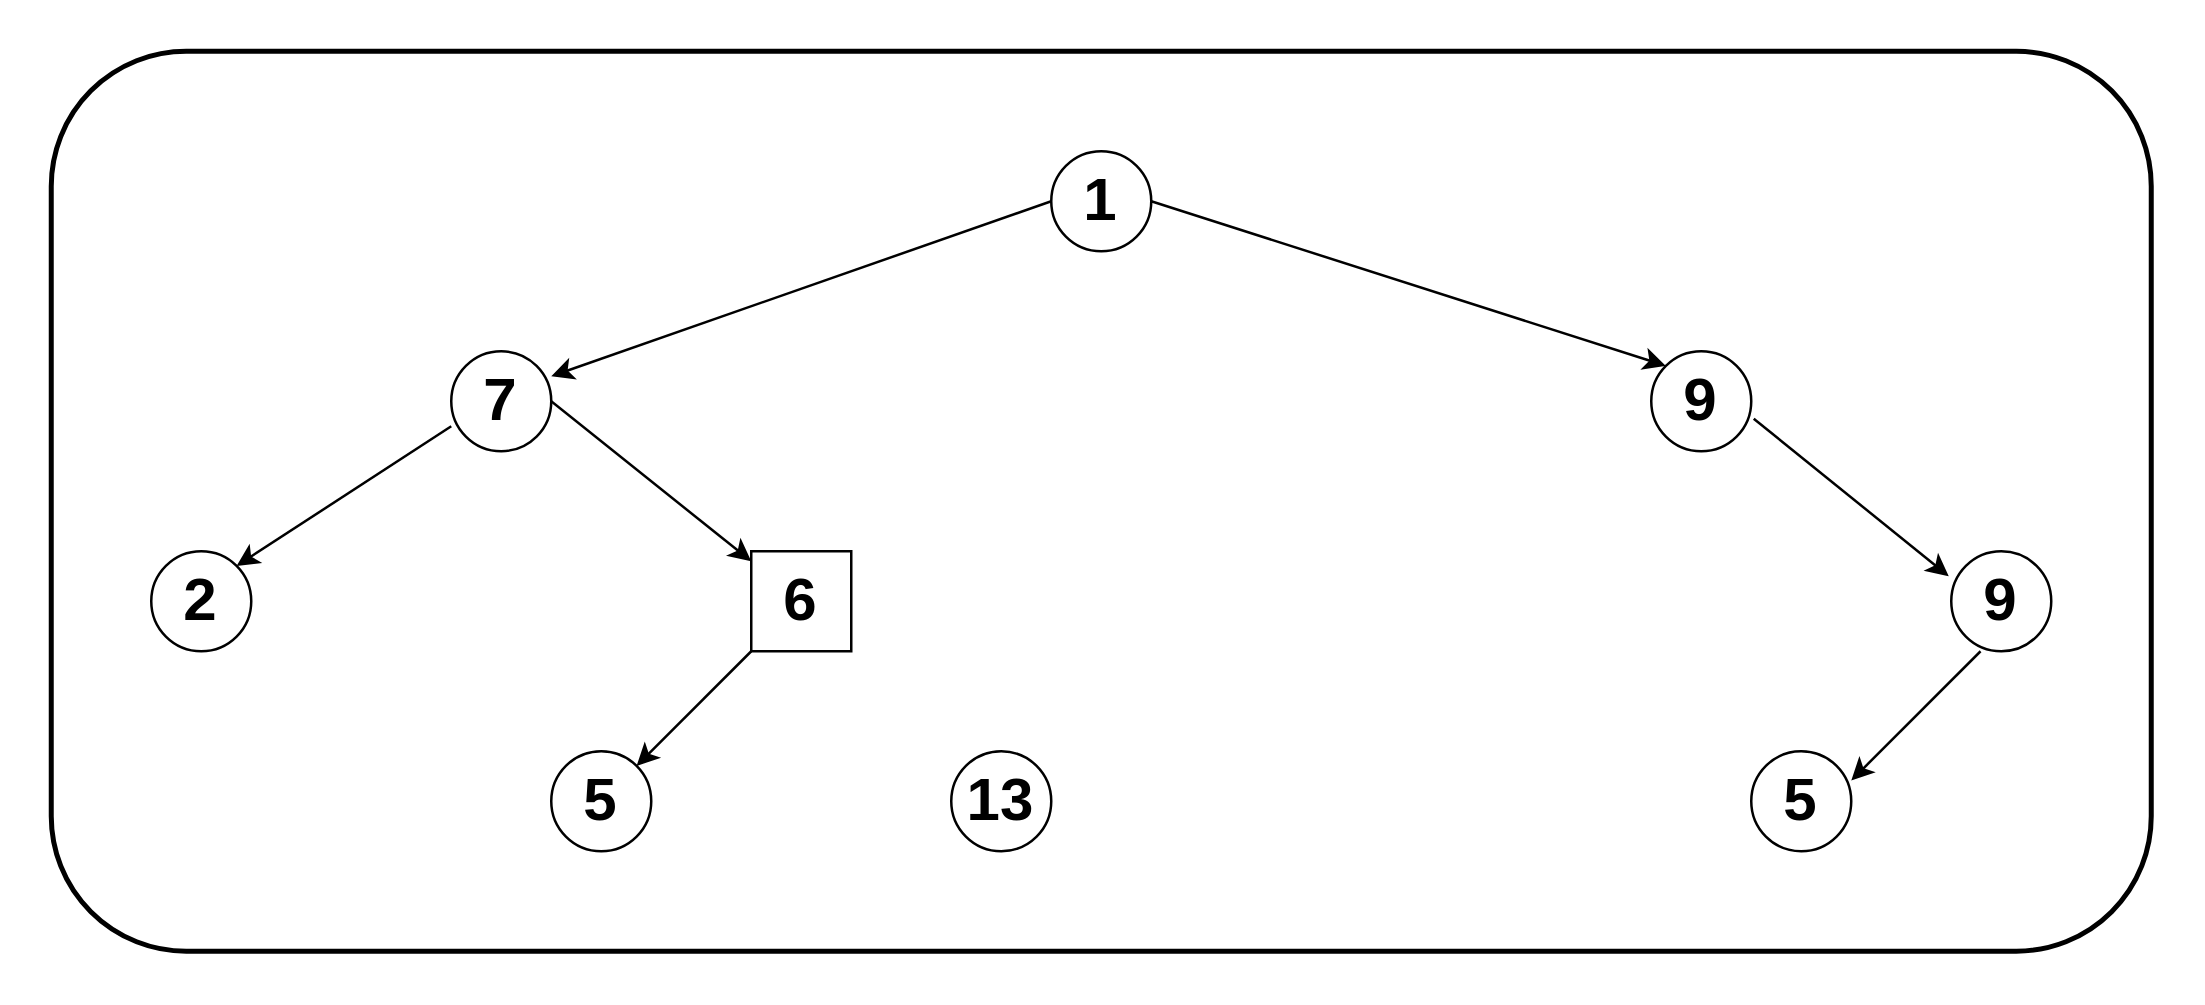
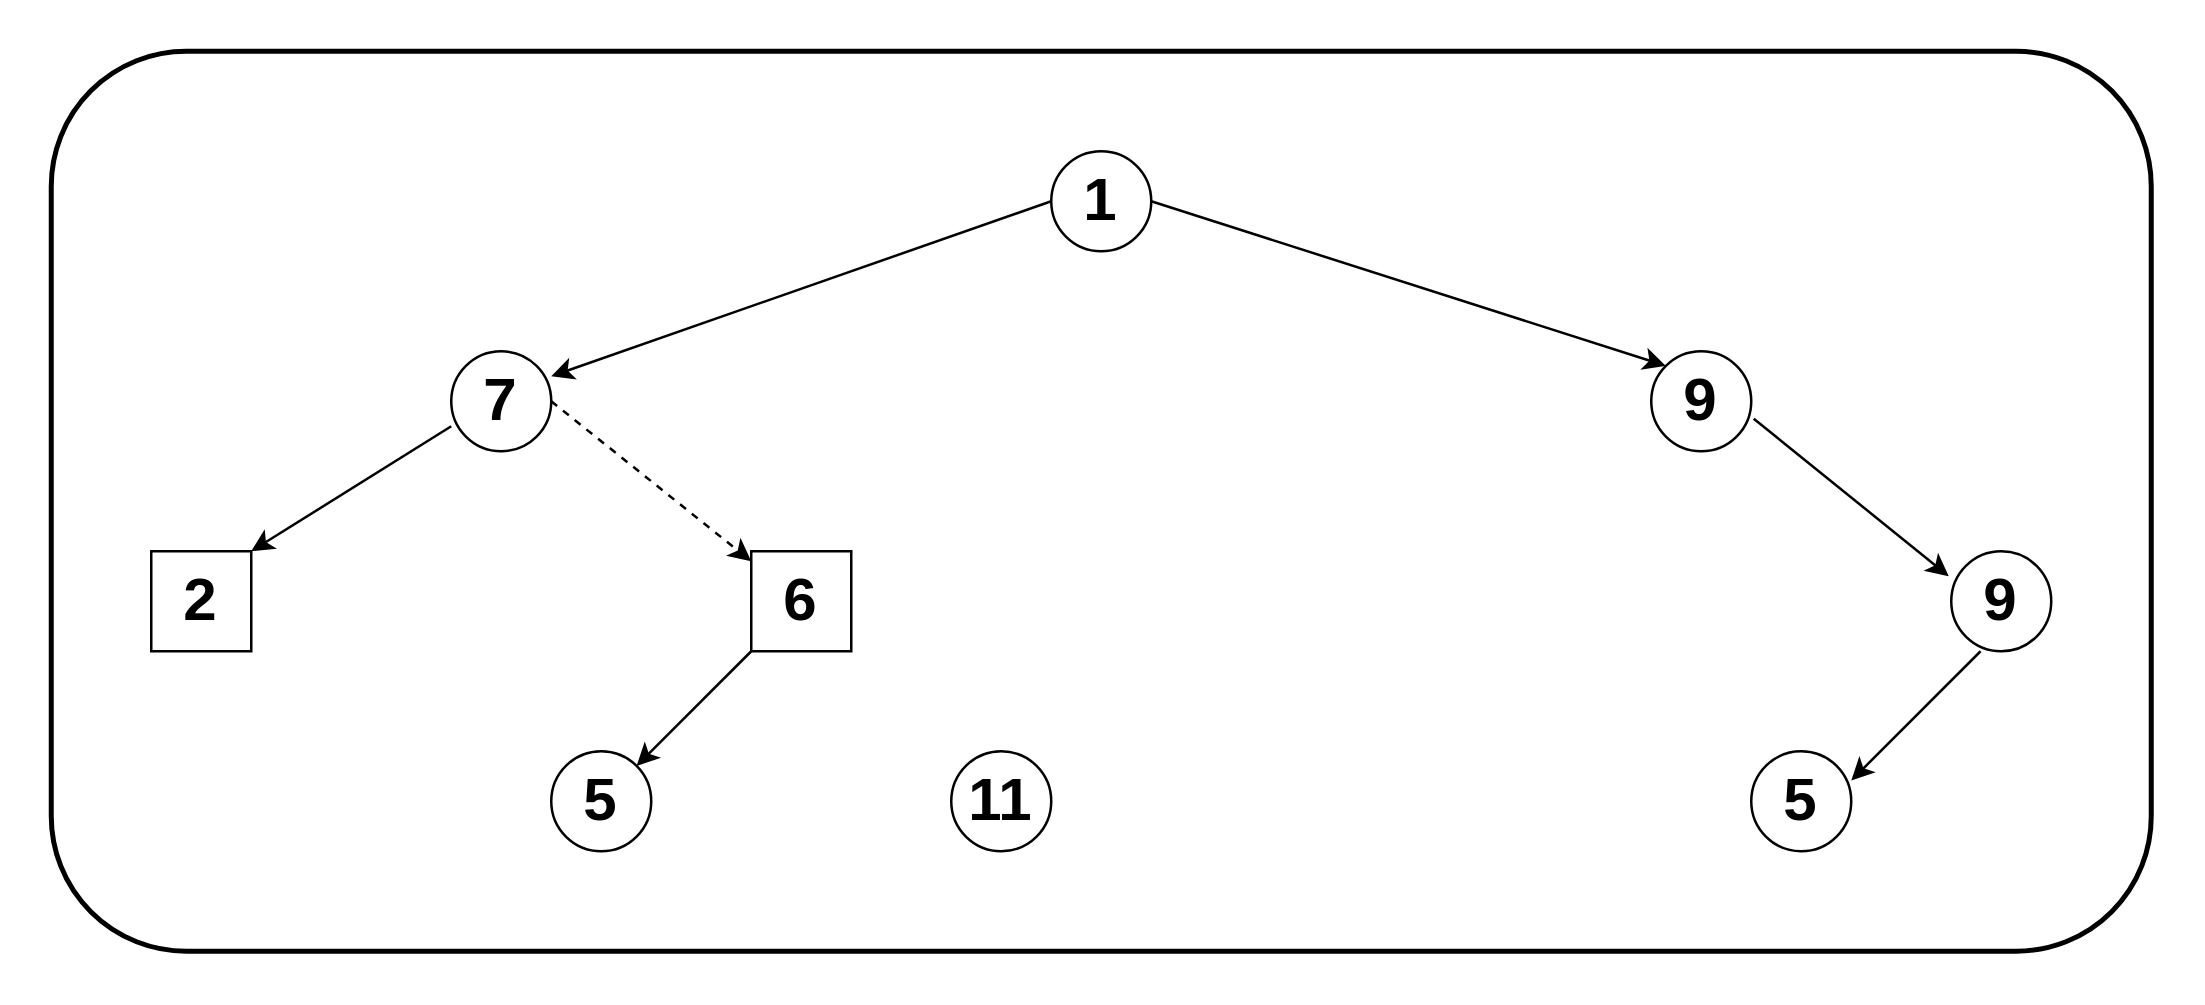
  <mxCell id="0" />
  <mxCell id="1" parent="0" />
  <mxCell id="2" value="" style="rounded=1;whiteSpace=wrap;html=1;fontSize=24;fillColor=none;strokeWidth=2;glass=0;" parent="1" vertex="1"><mxGeometry x="20" y="20" width="840" height="360" as="geometry" /></mxCell>
  <mxCell id="3" value="&lt;font style=&quot;font-size: 24px;&quot;&gt;&lt;b&gt;1&lt;/b&gt;&lt;/font&gt;" style="ellipse;whiteSpace=wrap;html=1;aspect=fixed;" parent="1" vertex="1"><mxGeometry x="420" y="60" width="40" height="40" as="geometry" /></mxCell>
  <mxCell id="4" value="&lt;b&gt;&lt;font style=&quot;font-size: 24px;&quot;&gt;7&lt;/font&gt;&lt;/b&gt;" style="ellipse;whiteSpace=wrap;html=1;aspect=fixed;" parent="1" vertex="1"><mxGeometry x="180" y="140" width="40" height="40" as="geometry" /></mxCell>
- <mxCell id="5" value="&lt;font style=&quot;font-size: 24px;&quot;&gt;&lt;b&gt;2&lt;/b&gt;&lt;/font&gt;" style="ellipse;whiteSpace=wrap;html=1;aspect=fixed;" parent="1" vertex="1"><mxGeometry x="60" y="220" width="40" height="40" as="geometry" /></mxCell>
+ <mxCell id="5" value="&lt;font style=&quot;font-size: 24px;&quot;&gt;&lt;b&gt;2&lt;/b&gt;&lt;/font&gt;" style="whiteSpace=wrap;html=1;aspect=fixed;rounded=0;" parent="1" vertex="1"><mxGeometry x="60" y="220" width="40" height="40" as="geometry" /></mxCell>
  <mxCell id="6" value="&lt;font style=&quot;font-size: 24px;&quot;&gt;&lt;b&gt;6&lt;/b&gt;&lt;/font&gt;" style="whiteSpace=wrap;html=1;aspect=fixed;rounded=0;" parent="1" vertex="1"><mxGeometry x="300" y="220" width="40" height="40" as="geometry" /></mxCell>
  <mxCell id="7" value="&lt;b&gt;&lt;font style=&quot;font-size: 24px;&quot;&gt;5&lt;/font&gt;&lt;/b&gt;" style="ellipse;whiteSpace=wrap;html=1;aspect=fixed;" parent="1" vertex="1"><mxGeometry x="220" y="300" width="40" height="40" as="geometry" /></mxCell>
- <mxCell id="8" value="&lt;font style=&quot;font-size: 24px;&quot;&gt;&lt;b&gt;13&lt;/b&gt;&lt;/font&gt;" style="ellipse;whiteSpace=wrap;html=1;aspect=fixed;" parent="1" vertex="1"><mxGeometry x="380" y="300" width="40" height="40" as="geometry" /></mxCell>
+ <mxCell id="8" value="&lt;font style=&quot;font-size: 24px;&quot;&gt;&lt;b&gt;11&lt;/b&gt;&lt;/font&gt;" style="ellipse;whiteSpace=wrap;html=1;aspect=fixed;" parent="1" vertex="1"><mxGeometry x="380" y="300" width="40" height="40" as="geometry" /></mxCell>
  <mxCell id="9" value="&lt;font style=&quot;font-size: 24px;&quot;&gt;&lt;b&gt;9&lt;/b&gt;&lt;/font&gt;" style="ellipse;whiteSpace=wrap;html=1;aspect=fixed;" parent="1" vertex="1"><mxGeometry x="660" y="140" width="40" height="40" as="geometry" /></mxCell>
  <mxCell id="10" value="&lt;b&gt;&lt;font style=&quot;font-size: 24px;&quot;&gt;9&lt;/font&gt;&lt;/b&gt;" style="ellipse;whiteSpace=wrap;html=1;aspect=fixed;" parent="1" vertex="1"><mxGeometry x="780" y="220" width="40" height="40" as="geometry" /></mxCell>
  <mxCell id="11" value="&lt;font style=&quot;font-size: 24px;&quot;&gt;&lt;b&gt;5&lt;/b&gt;&lt;/font&gt;" style="ellipse;whiteSpace=wrap;html=1;aspect=fixed;" parent="1" vertex="1"><mxGeometry x="700" y="300" width="40" height="40" as="geometry" /></mxCell>
  <mxCell id="12" value="" style="endArrow=classic;html=1;rounded=0;fontSize=24;" parent="1" edge="1"><mxGeometry width="50" height="50" relative="1" as="geometry"><mxPoint x="420" y="80" as="sourcePoint" /><mxPoint x="220" y="150" as="targetPoint" /></mxGeometry></mxCell>
  <mxCell id="13" value="" style="endArrow=classic;html=1;rounded=0;fontSize=24;exitX=1;exitY=0.5;exitDx=0;exitDy=0;entryX=0;entryY=0;entryDx=0;entryDy=0;" parent="1" source="3" target="9" edge="1"><mxGeometry width="50" height="50" relative="1" as="geometry"><mxPoint x="605.86" y="100" as="sourcePoint" /><mxPoint x="400.002" y="165.858" as="targetPoint" /></mxGeometry></mxCell>
  <mxCell id="14" value="" style="endArrow=classic;html=1;rounded=0;fontSize=24;entryX=1;entryY=0;entryDx=0;entryDy=0;" parent="1" target="5" edge="1"><mxGeometry width="50" height="50" relative="1" as="geometry"><mxPoint x="180" y="170" as="sourcePoint" /><mxPoint x="224.142" y="155.858" as="targetPoint" /></mxGeometry></mxCell>
  <mxCell id="15" value="" style="endArrow=classic;html=1;rounded=0;fontSize=24;entryX=1;entryY=0;entryDx=0;entryDy=0;exitX=0;exitY=1;exitDx=0;exitDy=0;" parent="1" source="6" target="7" edge="1"><mxGeometry width="50" height="50" relative="1" as="geometry"><mxPoint x="440" y="100" as="sourcePoint" /><mxPoint x="234.142" y="165.858" as="targetPoint" /></mxGeometry></mxCell>
  <mxCell id="16" value="" style="endArrow=classic;html=1;rounded=0;fontSize=24;entryX=1;entryY=0;entryDx=0;entryDy=0;exitX=0;exitY=1;exitDx=0;exitDy=0;" parent="1" edge="1"><mxGeometry width="50" height="50" relative="1" as="geometry"><mxPoint x="791.718" y="260.002" as="sourcePoint" /><mxPoint x="740.002" y="311.718" as="targetPoint" /></mxGeometry></mxCell>
- <mxCell id="17" value="" style="endArrow=classic;html=1;rounded=0;fontSize=24;exitX=1;exitY=0.5;exitDx=0;exitDy=0;" parent="1" source="4" target="6" edge="1"><mxGeometry width="50" height="50" relative="1" as="geometry"><mxPoint x="230" y="170" as="sourcePoint" /><mxPoint x="315.86" y="140" as="targetPoint" /></mxGeometry></mxCell>
+ <mxCell id="17" value="" style="endArrow=classic;html=1;rounded=0;fontSize=24;exitX=1;exitY=0.5;exitDx=0;exitDy=0;dashed=1;" parent="1" source="4" target="6" edge="1"><mxGeometry width="50" height="50" relative="1" as="geometry"><mxPoint x="230" y="170" as="sourcePoint" /><mxPoint x="315.86" y="140" as="targetPoint" /></mxGeometry></mxCell>
  <mxCell id="18" value="" style="endArrow=classic;html=1;rounded=0;fontSize=24;entryX=-0.025;entryY=0.25;entryDx=0;entryDy=0;entryPerimeter=0;exitX=1.025;exitY=0.675;exitDx=0;exitDy=0;exitPerimeter=0;" parent="1" source="9" target="10" edge="1"><mxGeometry width="50" height="50" relative="1" as="geometry"><mxPoint x="460" y="430" as="sourcePoint" /><mxPoint x="510" y="380" as="targetPoint" /></mxGeometry></mxCell>
